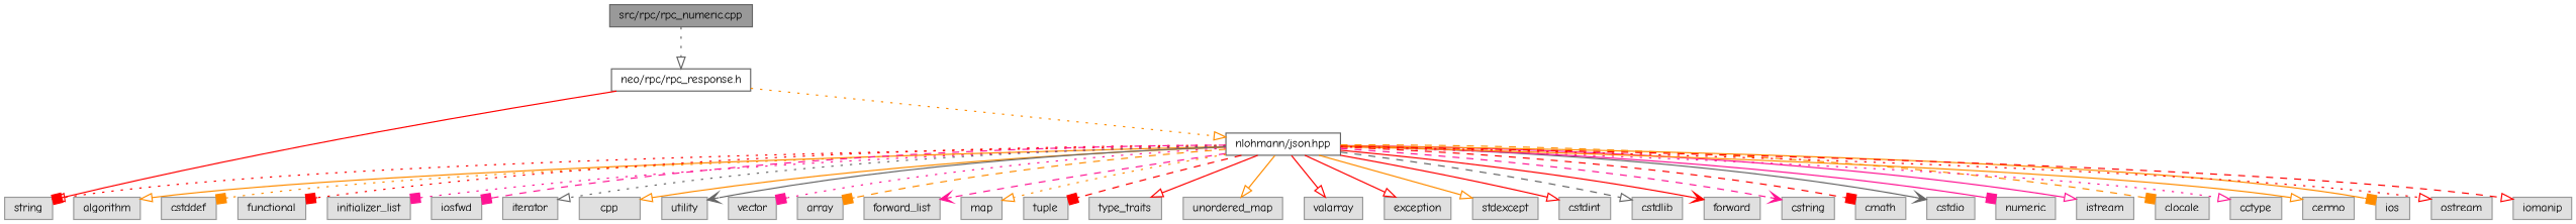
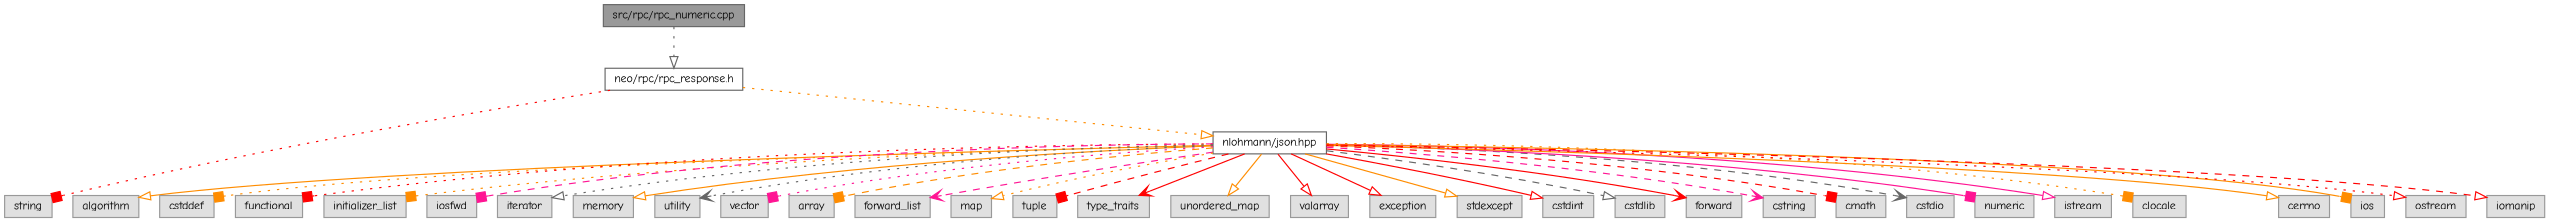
  digraph {
    fontname="Comic Neue"
    node [color=grey60 fillcolor="#E0E0E0" fontname="Comic Neue" fontsize=10 shape=box style=filled]
    edge [arrowhead=onormal color=red fontname="Comic Neue" fontsize=10 labelfontname=Helvetica labelfontsize=10 style=dotted]
    n1 [color=gray40 fillcolor=grey60 fontcolor=black height=0.2 label="src/rpc/rpc_numeric.cpp" width=0.4]
    n2 [color=grey40 fillcolor=white height=0.2 label="neo/rpc/rpc_response.h" width=0.4]
    n3 [color=grey40 fillcolor=white height=0.2 label="nlohmann/json.hpp" width=0.4]
    n4 [height=0.2 label=string width=0.4]
    n5 [height=0.2 label=algorithm width=0.4]
    n6 [height=0.2 label=cstddef width=0.4]
    n7 [height=0.2 label=functional width=0.4]
    n8 [height=0.2 label=initializer_list width=0.4]
    n9 [height=0.2 label=iosfwd width=0.4]
    n10 [height=0.2 label=iterator width=0.4]
-   n11 [height=0.2 label=cpp width=0.4]
+   n11 [height=0.2 label=memory width=0.4]
    n12 [height=0.2 label=utility width=0.4]
    n13 [height=0.2 label=vector width=0.4]
    n14 [height=0.2 label=array width=0.4]
    n15 [height=0.2 label=forward_list width=0.4]
    n16 [height=0.2 label=map width=0.4]
    n17 [height=0.2 label=tuple width=0.4]
    n18 [height=0.2 label=type_traits width=0.4]
    n19 [height=0.2 label=unordered_map width=0.4]
    n20 [height=0.2 label=valarray width=0.4]
    n21 [height=0.2 label=exception width=0.4]
    n22 [height=0.2 label=stdexcept width=0.4]
    n23 [height=0.2 label=cstdint width=0.4]
    n24 [height=0.2 label=cstdlib width=0.4]
    n25 [height=0.2 label=forward width=0.4]
    n26 [height=0.2 label=cstring width=0.4]
    n27 [height=0.2 label=cmath width=0.4]
    n28 [height=0.2 label=cstdio width=0.4]
    n29 [height=0.2 label=numeric width=0.4]
    n30 [height=0.2 label=istream width=0.4]
    n31 [height=0.2 label=clocale width=0.4]
-   n32 [height=0.2 label=cctype width=0.4]
    n33 [height=0.2 label=cerrno width=0.4]
    n34 [height=0.2 label=ios width=0.4]
    n35 [height=0.2 label=ostream width=0.4]
    n36 [height=0.2 label=iomanip width=0.4]
    n1 -> n2 [color=gray40]
    n2 -> n3 [color=darkorange]
-   n2 -> n4 [arrowhead=box style=solid]
-   n3 -> n4
+   n2 -> n4 [arrowhead=box]
    n3 -> n5 [color=darkorange style=solid]
    n3 -> n6 [arrowhead=box color=darkorange]
    n3 -> n7 [arrowhead=box]
-   n3 -> n8 [arrowhead=box color=deeppink]
+   n3 -> n8 [arrowhead=box color=darkorange]
    n3 -> n9 [arrowhead=box color=deeppink style=dashed]
    n3 -> n10 [color=gray40]
    n3 -> n11 [color=darkorange style=solid]
-   n3 -> n12 [arrowhead=vee color=gray40 style=solid]
+   n3 -> n12 [arrowhead=vee color=gray40]
    n3 -> n13 [arrowhead=box color=deeppink]
    n3 -> n14 [arrowhead=box color=darkorange style=dashed]
    n3 -> n15 [arrowhead=vee color=deeppink style=dashed]
    n3 -> n16 [color=darkorange]
    n3 -> n17 [arrowhead=box style=dashed]
-   n3 -> n18 [style=solid]
+   n3 -> n18 [arrowhead=vee style=solid]
    n3 -> n19 [color=darkorange style=solid]
    n3 -> n20 [style=solid]
    n3 -> n21 [style=solid]
    n3 -> n22 [color=darkorange style=solid]
    n3 -> n23 [style=solid]
    n3 -> n24 [color=gray40 style=dashed]
    n3 -> n25 [arrowhead=vee style=solid]
    n3 -> n26 [arrowhead=vee color=deeppink style=dashed]
    n3 -> n27 [arrowhead=box style=dashed]
-   n3 -> n28 [arrowhead=vee color=gray40 style=solid]
+   n3 -> n28 [arrowhead=vee color=gray40 style=dashed]
    n3 -> n29 [arrowhead=box color=deeppink style=solid]
    n3 -> n30 [color=deeppink style=solid]
-   n3 -> n31 [arrowhead=box color=darkorange style=dashed]
-   n3 -> n32 [color=deeppink]
+   n3 -> n31 [arrowhead=box color=darkorange]
    n3 -> n33 [color=darkorange style=solid]
    n3 -> n34 [arrowhead=box color=darkorange style=solid]
    n3 -> n35
    n3 -> n36 [style=dashed]
  }
